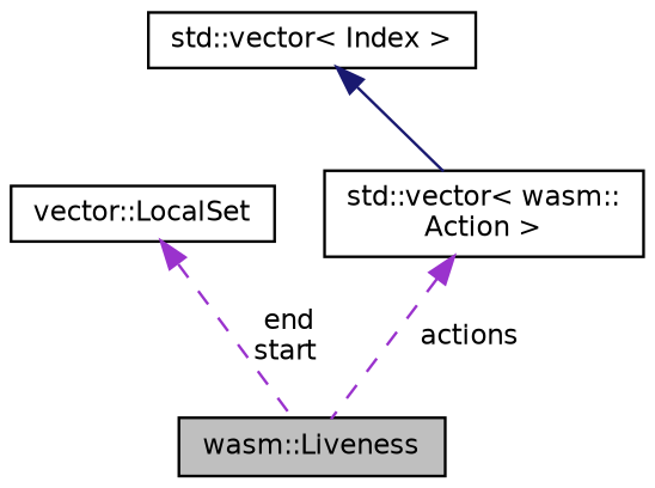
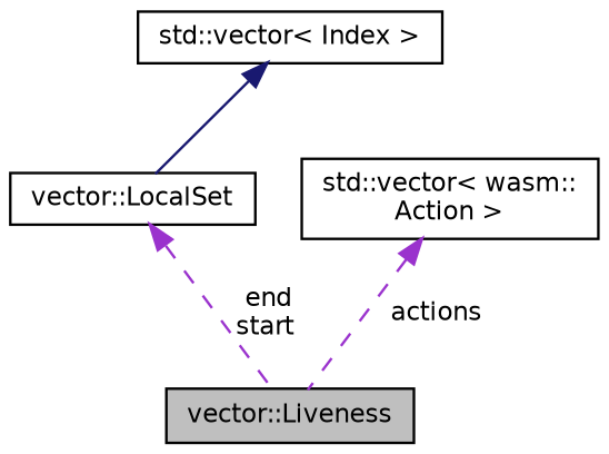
  digraph {
    node [color=black fillcolor=white fontname=Helvetica fontsize=10 shape=record style=filled]
    edge [color=darkorchid3 dir=back fontname=Helvetica fontsize=10 labelfontname=Helvetica labelfontsize=10 style=dashed]
-   n1 [fillcolor=grey75 fontcolor=black height=0.2 label="wasm::Liveness" width=0.4]
+   n1 [fillcolor=grey75 fontcolor=black height=0.2 label="vector::Liveness" width=0.4]
    n2 [height=0.2 label="vector::LocalSet" width=0.4]
    n3 [height=0.2 label="std::vector\< Index \>" width=0.4]
    n4 [height=0.2 label="std::vector\< wasm::\lAction \>" width=0.4]
    n2 -> n1 [label=" end\nstart"]
-   n3 -> n4 [color=midnightblue style=solid]
+   n3 -> n2 [color=midnightblue style=solid]
    n4 -> n1 [label=" actions"]
  }
